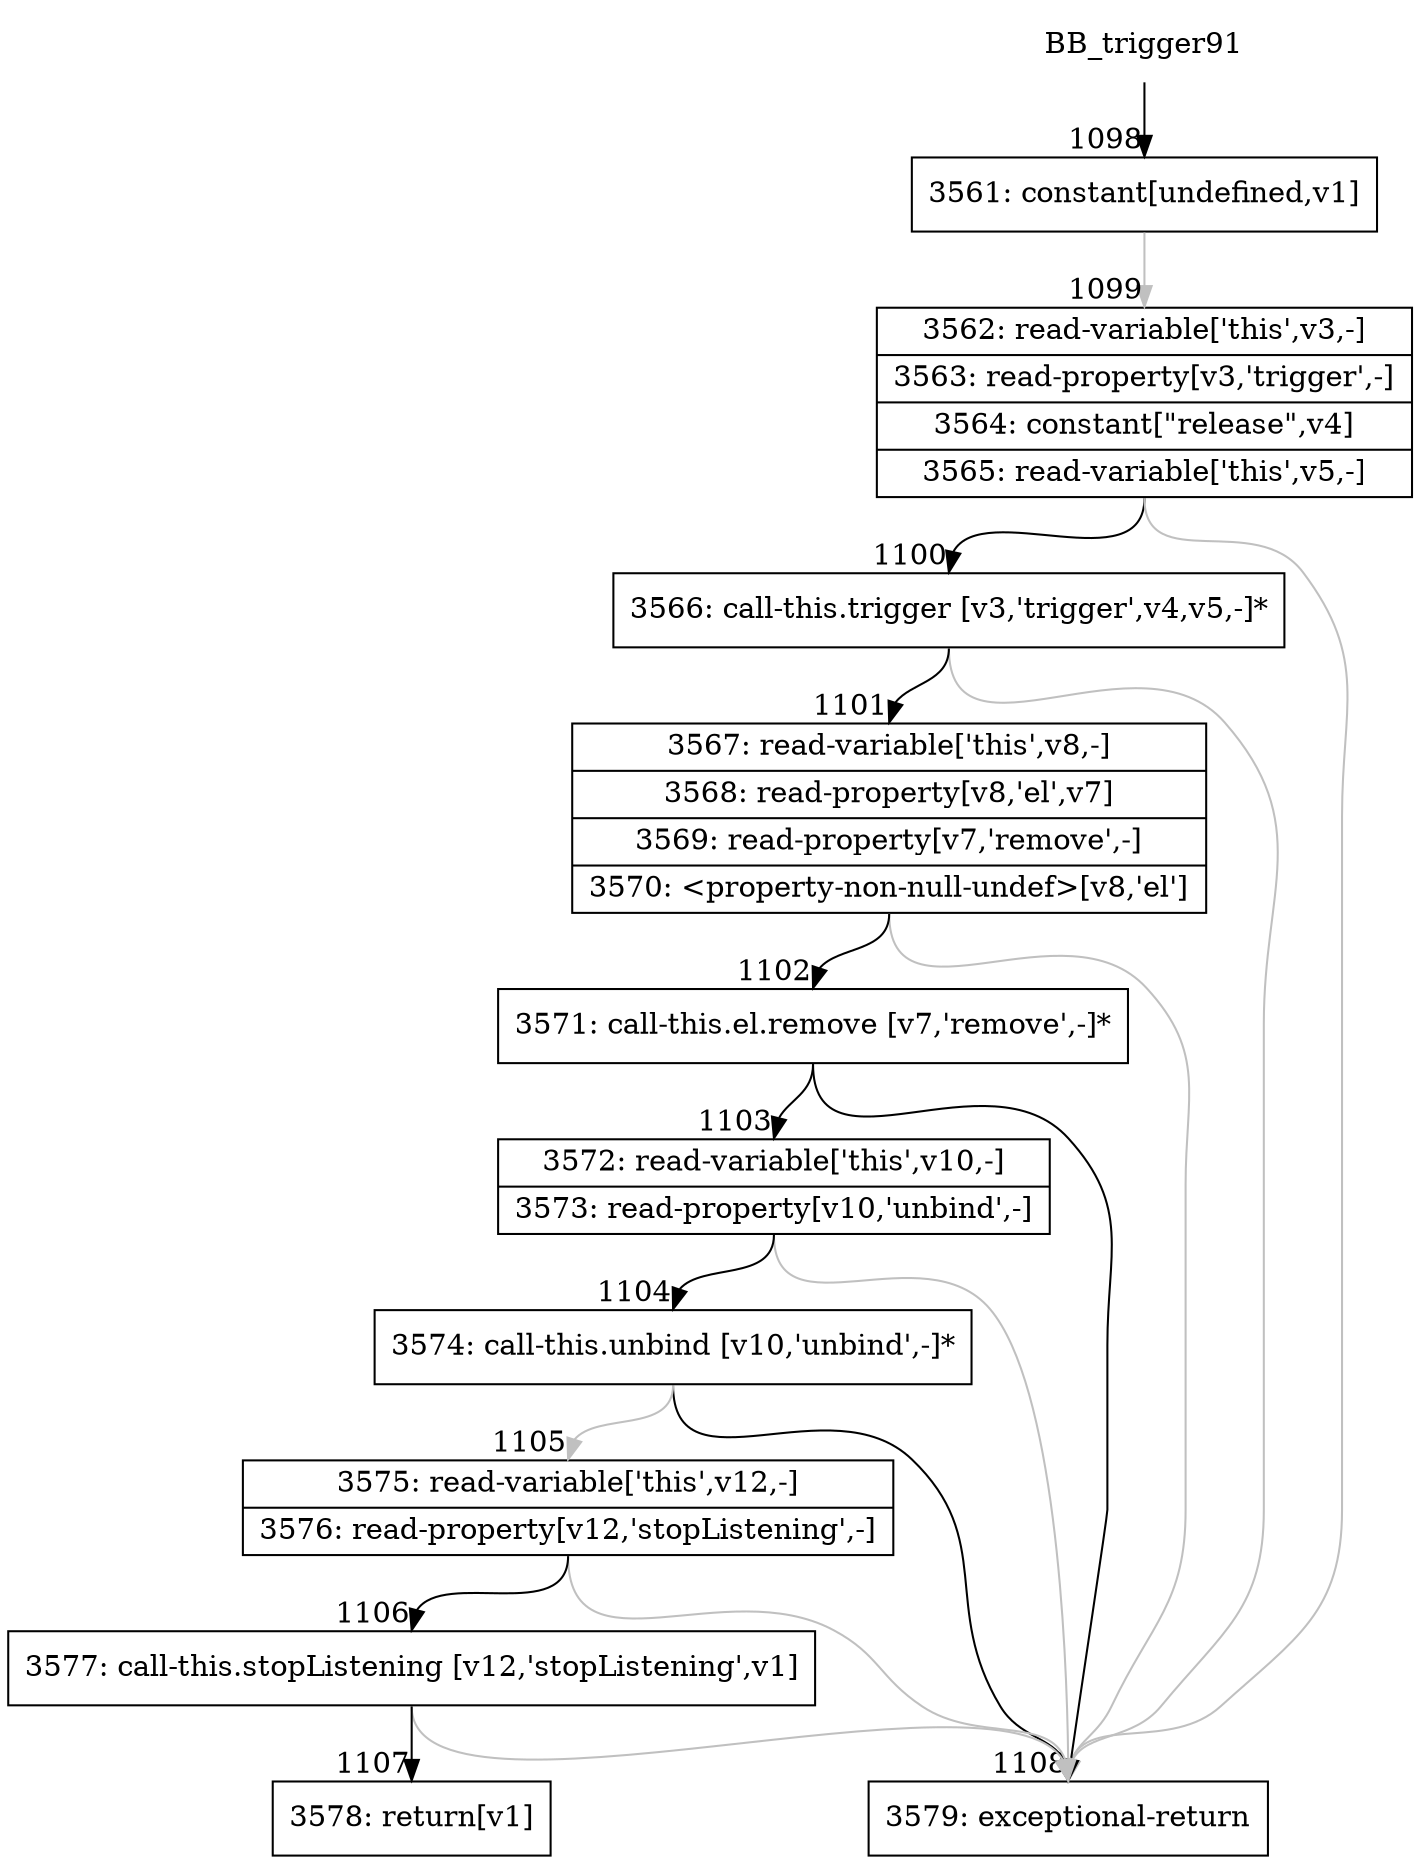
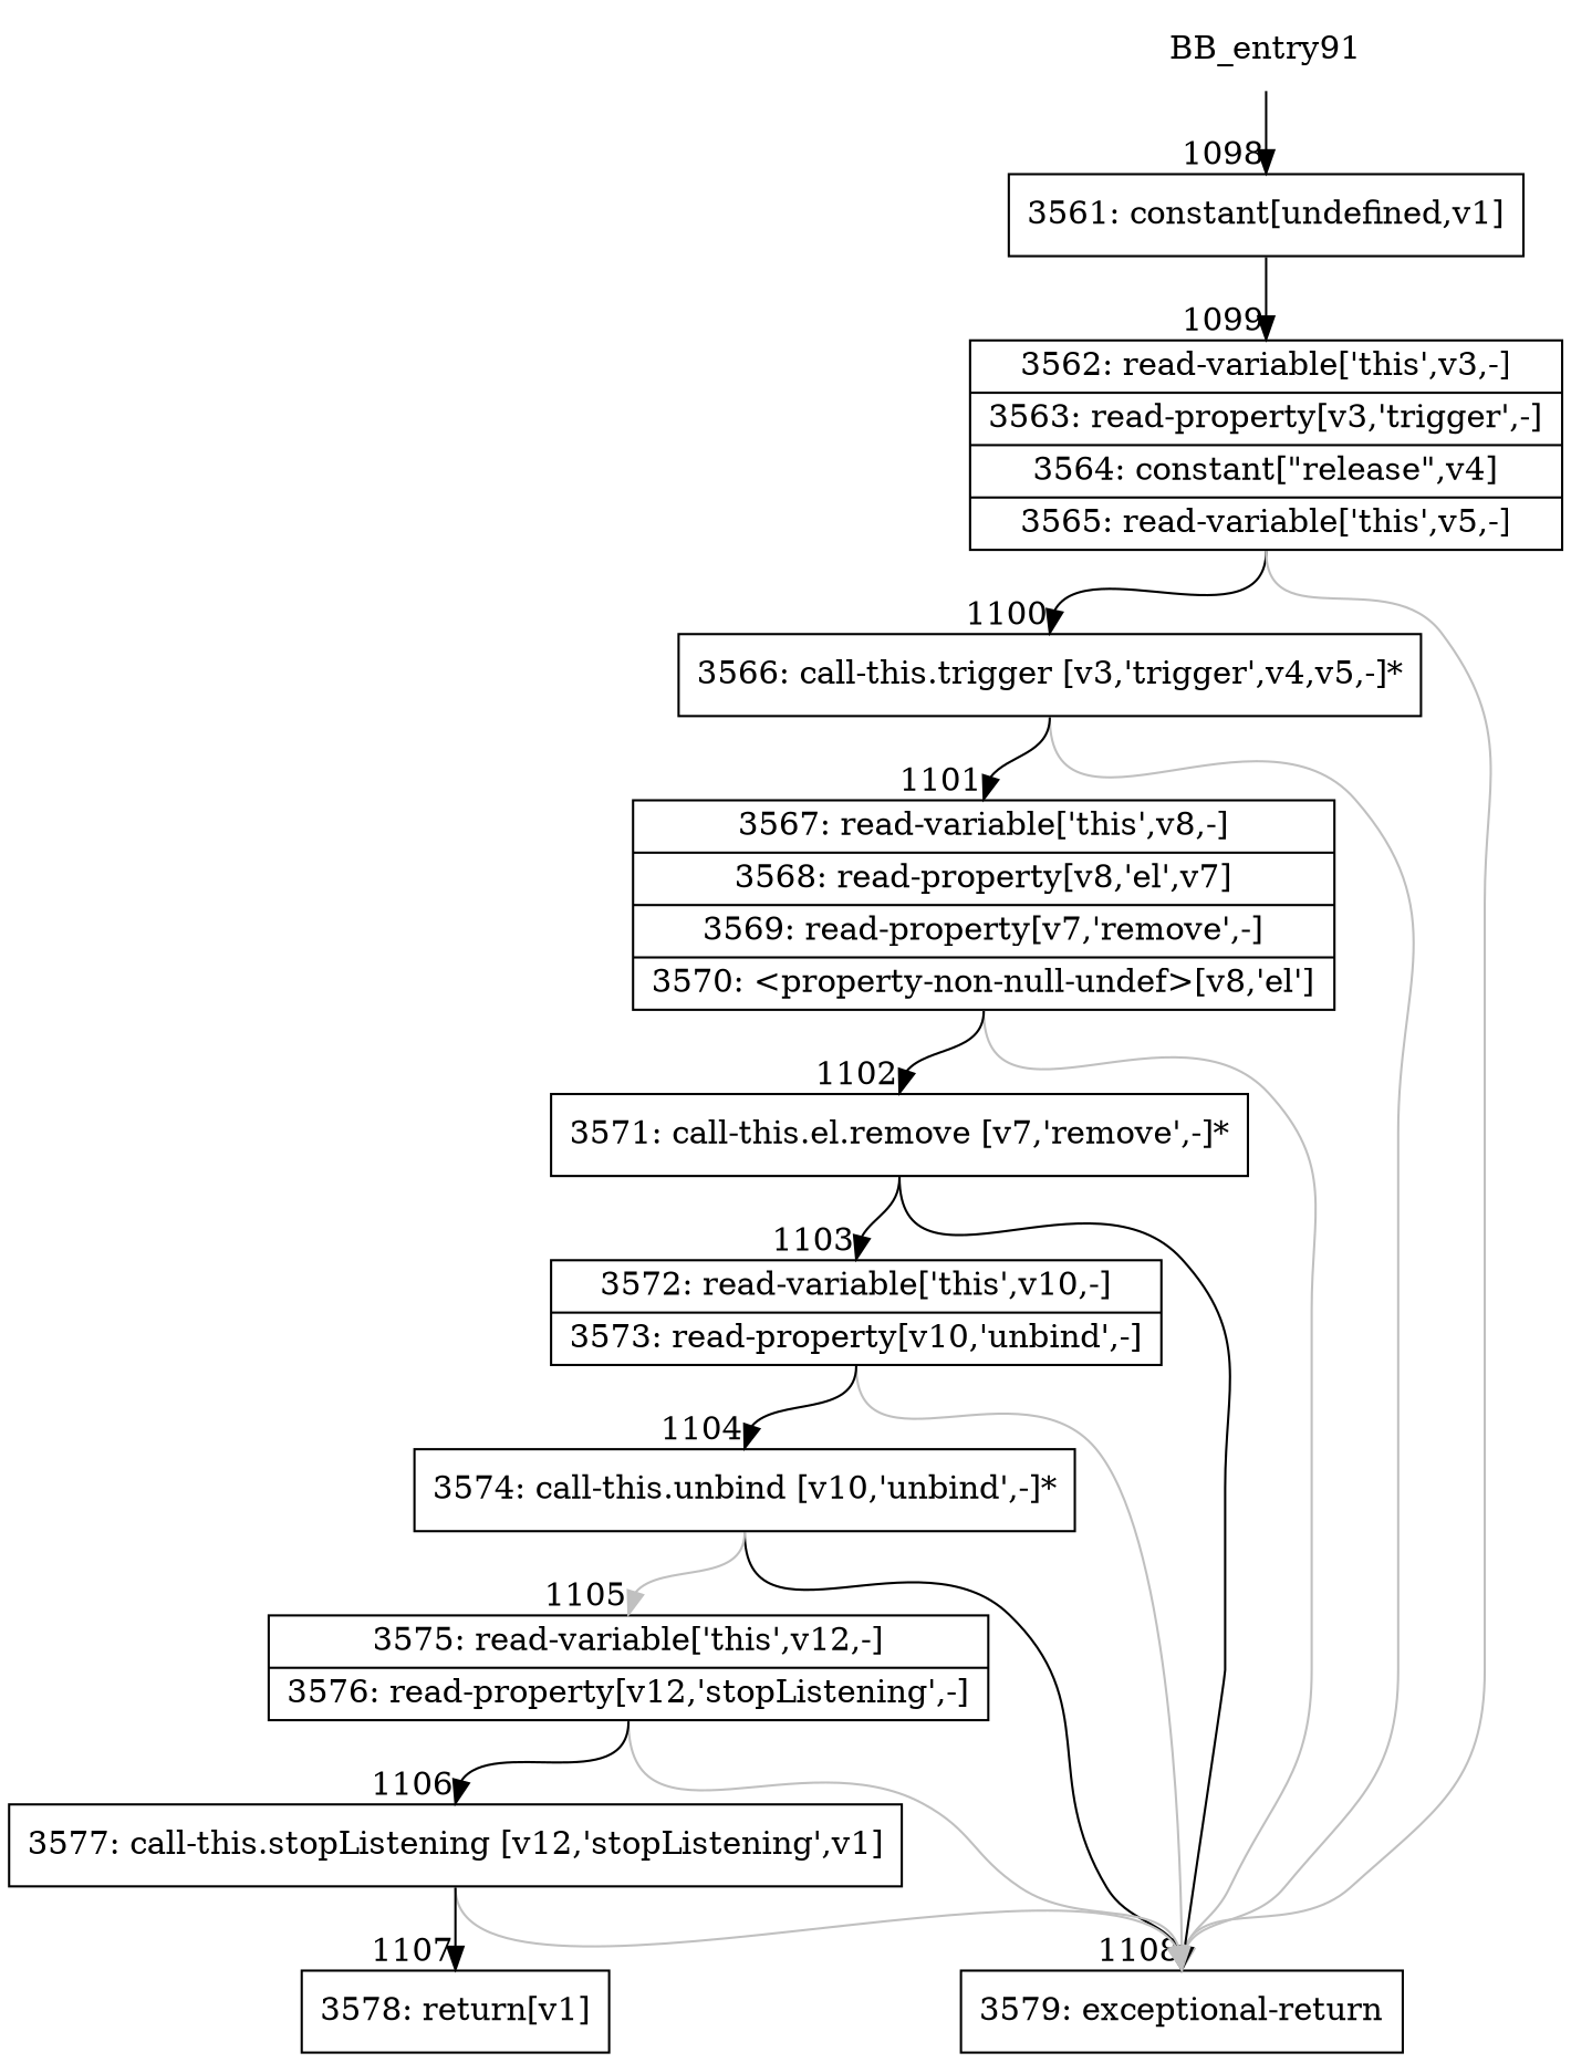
  digraph {
    rankdir=TD
    node [shape=record]
    edge [headport=n tailport=s]
-   BB_entry91 [shape=none label=BB_trigger91]
+   BB_entry91 [shape=none]
    n2 [label="{3561: constant[undefined,v1]}"]
    n3 [label="{3562: read-variable['this',v3,-]|3563: read-property[v3,'trigger',-]|3564: constant[\"release\",v4]|3565: read-variable['this',v5,-]}"]
    n4 [label="{3566: call-this.trigger [v3,'trigger',v4,v5,-]*}"]
    n5 [label="{3579: exceptional-return}"]
    n6 [label="{3567: read-variable['this',v8,-]|3568: read-property[v8,'el',v7]|3569: read-property[v7,'remove',-]|3570: \<property-non-null-undef\>[v8,'el']}"]
    n7 [label="{3571: call-this.el.remove [v7,'remove',-]*}"]
    n8 [label="{3572: read-variable['this',v10,-]|3573: read-property[v10,'unbind',-]}"]
    n9 [label="{3574: call-this.unbind [v10,'unbind',-]*}"]
    n10 [label="{3575: read-variable['this',v12,-]|3576: read-property[v12,'stopListening',-]}"]
    n11 [label="{3577: call-this.stopListening [v12,'stopListening',v1]}"]
    n12 [label="{3578: return[v1]}"]
    BB_entry91 -> n2 [headlabel="    1098"]
-   n2 -> n3 [headlabel="      1099" color=gray]
+   n2 -> n3 [headlabel="      1099"]
    n3 -> n4 [headlabel="      1100"]
    n3 -> n5 [color=gray headlabel="      1108"]
    n4 -> n5 [color=gray]
    n4 -> n6 [headlabel="      1101"]
    n6 -> n5 [color=gray]
    n6 -> n7 [headlabel="      1102"]
    n7 -> n5 [color=black]
    n7 -> n8 [headlabel="      1103"]
    n8 -> n5 [color=gray]
    n8 -> n9 [headlabel="      1104"]
    n9 -> n5 [color=black]
    n9 -> n10 [color=gray headlabel="      1105"]
    n10 -> n5 [color=gray]
    n10 -> n11 [headlabel="      1106"]
    n11 -> n5 [color=gray]
    n11 -> n12 [headlabel="      1107"]
  }
